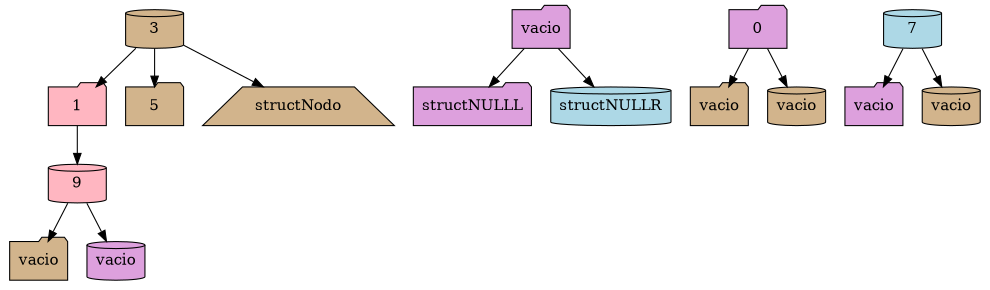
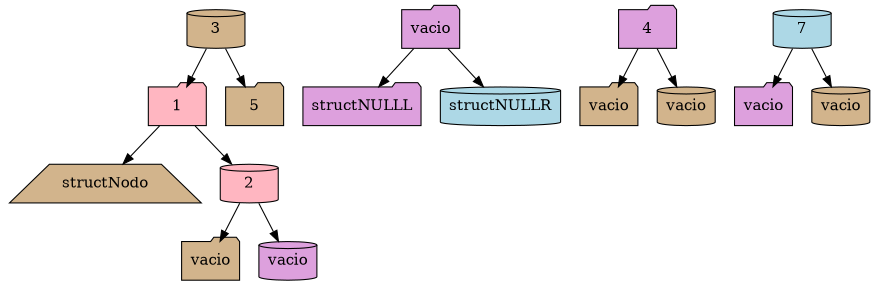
  digraph {
    node [fillcolor=tan shape=folder style=filled]
    n1 [label=3 shape=cylinder]
    n2 [fillcolor=lightpink label=1]
    n3 [label=5]
    structNodo [shape=trapezium]
-   n5 [fillcolor=lightpink label=9 shape=cylinder]
+   n5 [fillcolor=lightpink label=2 shape=cylinder]
    n6 [label=vacio]
    n7 [fillcolor=plum label=vacio shape=cylinder]
    n8 [fillcolor=plum label=vacio]
    structNULLL [fillcolor=plum]
    structNULLR [fillcolor=lightblue shape=cylinder]
-   n11 [fillcolor=plum label=0]
+   n11 [fillcolor=plum label=4]
    n12 [label=vacio]
    n13 [label=vacio shape=cylinder]
    n14 [fillcolor=lightblue label=7 shape=cylinder]
    n15 [fillcolor=plum label=vacio]
    n16 [label=vacio shape=cylinder]
    n1 -> n2
    n1 -> n3
-   n1 -> structNodo
+   n2 -> structNodo
    n2 -> n5
    n5 -> n6
    n5 -> n7
    n8 -> structNULLL
    n8 -> structNULLR
    n11 -> n12
    n11 -> n13
    n14 -> n15
    n14 -> n16
  }
